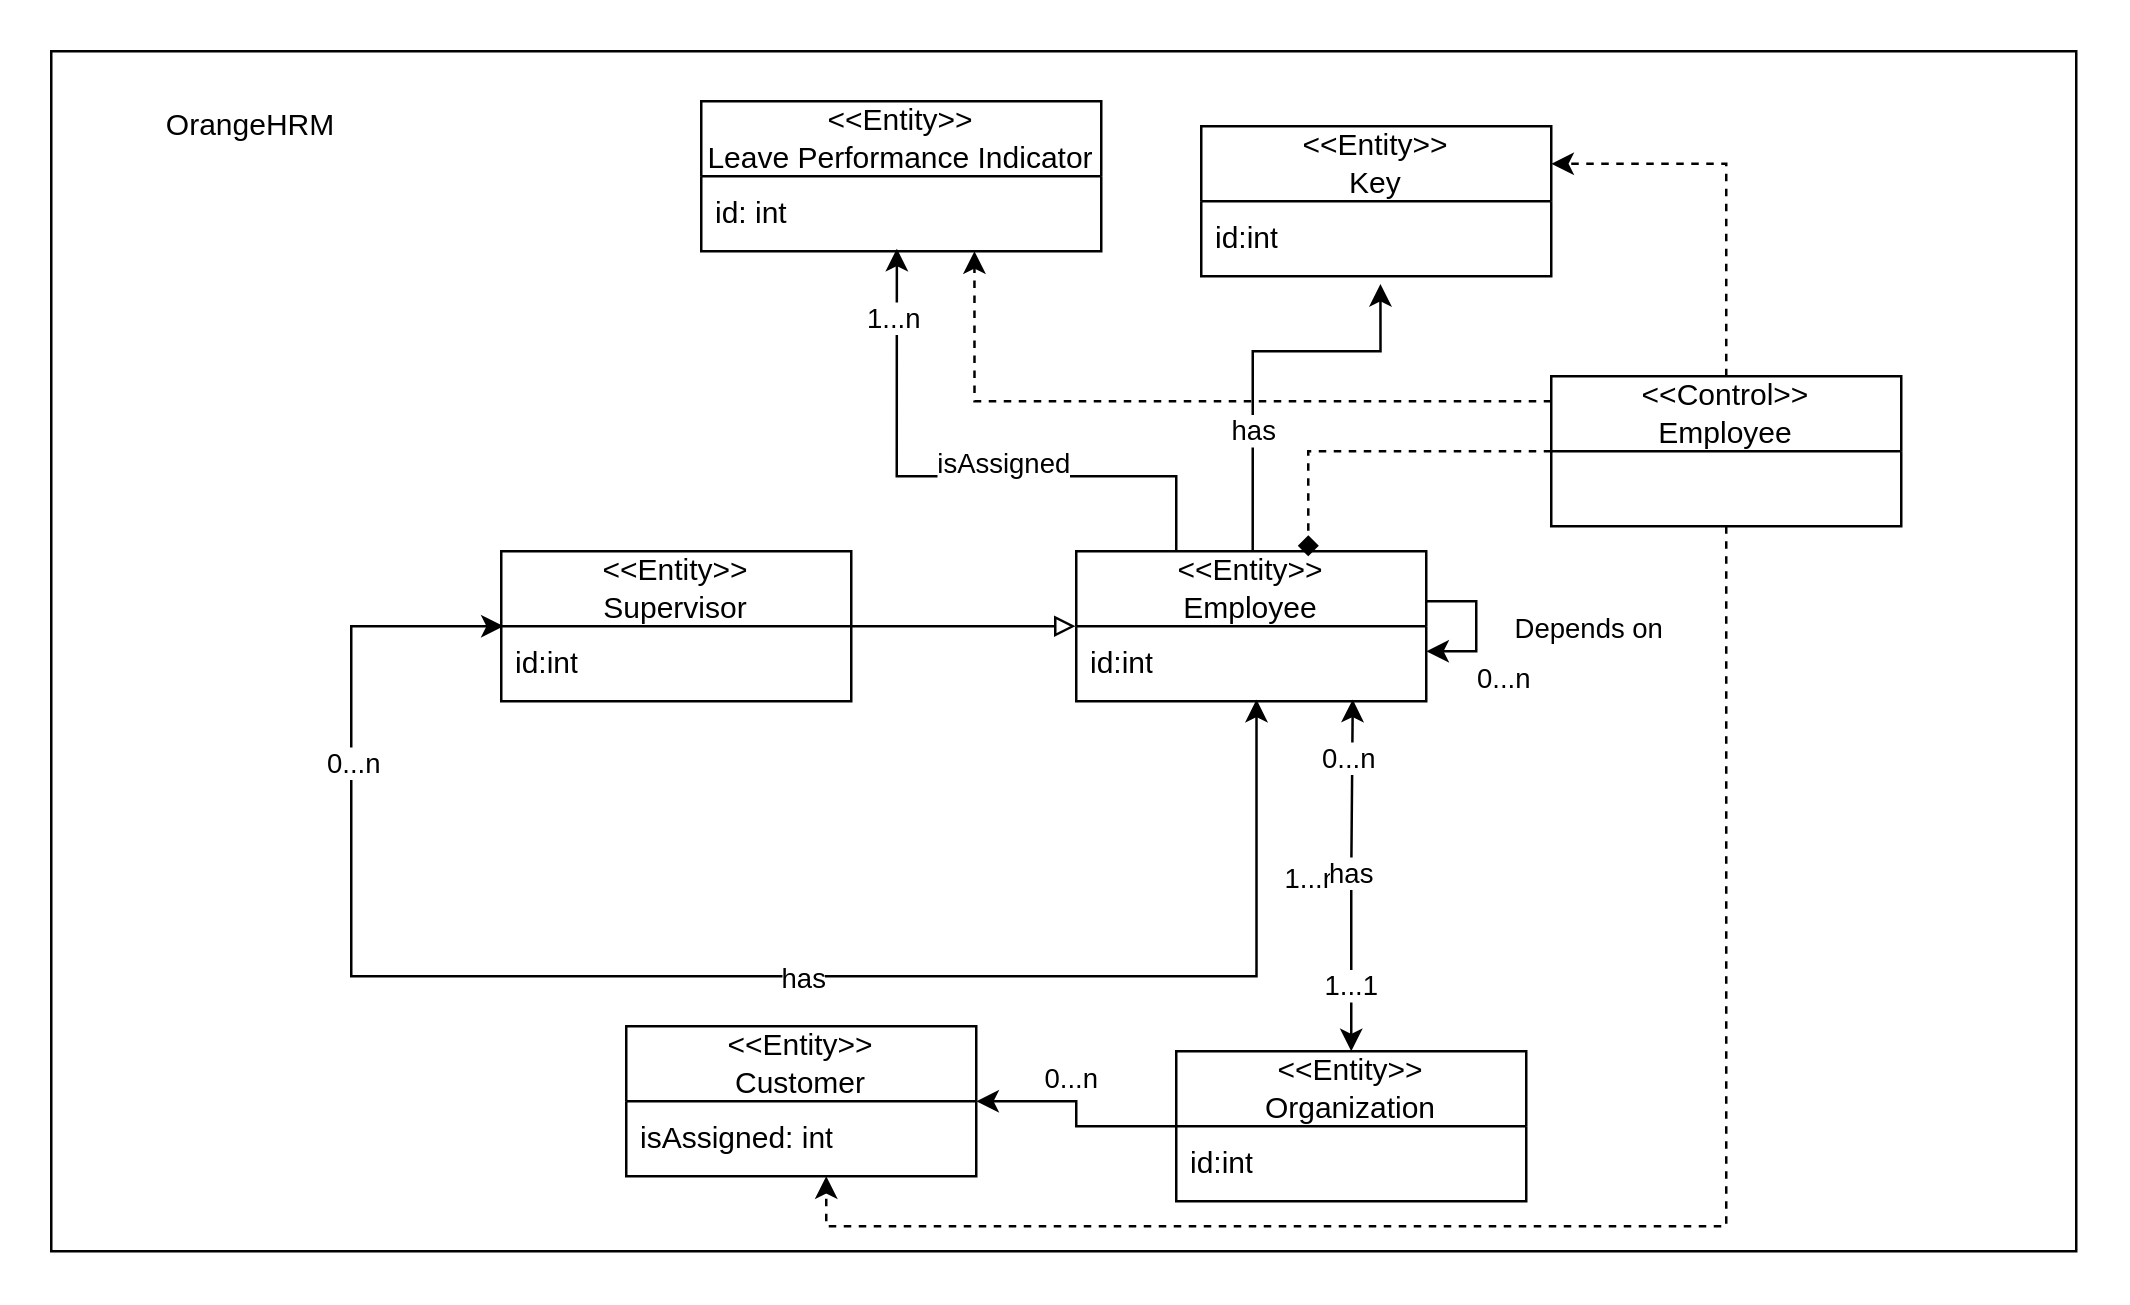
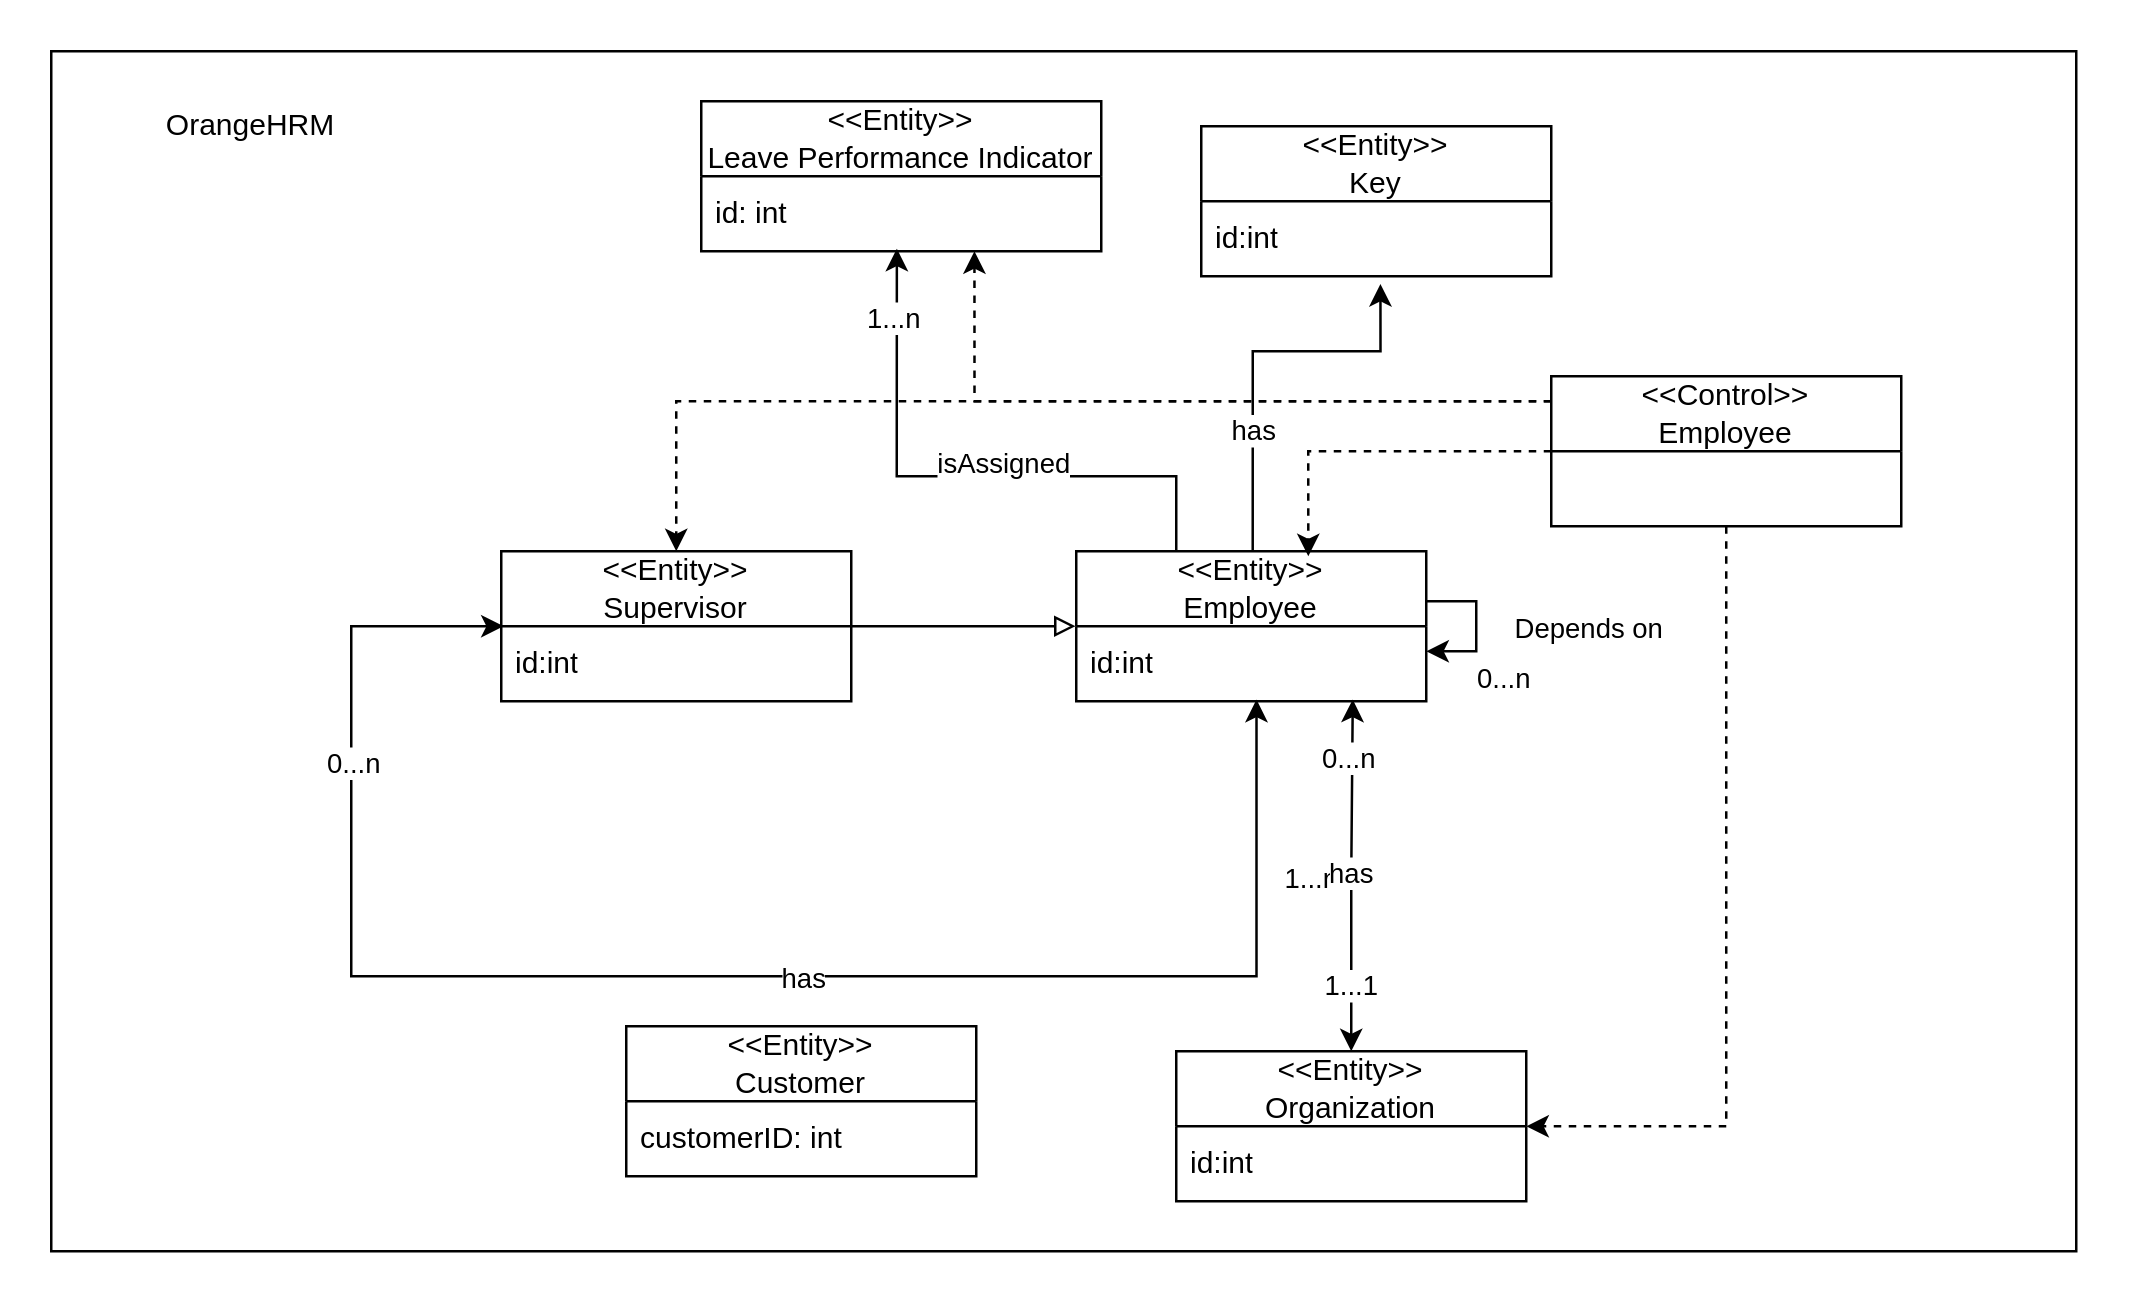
  <mxCell id="0" />
  <mxCell id="1" parent="0" />
  <mxCell id="2" value="" style="rounded=0;whiteSpace=wrap;html=1;" vertex="1" parent="1"><mxGeometry x="20" y="20" width="810" height="480" as="geometry" /></mxCell>
  <mxCell id="3" value="OrangeHRM" style="text;html=1;align=center;verticalAlign=middle;whiteSpace=wrap;rounded=0;" vertex="1" parent="1"><mxGeometry x="70" y="35" width="60" height="30" as="geometry" /></mxCell>
  <mxCell id="4" style="edgeStyle=orthogonalEdgeStyle;rounded=0;orthogonalLoop=1;jettySize=auto;html=1;entryX=0.512;entryY=1.103;entryDx=0;entryDy=0;entryPerimeter=0;" edge="1" parent="1" target="19"><mxGeometry relative="1" as="geometry"><mxPoint x="500.589" y="220" as="sourcePoint" /><mxPoint x="620" y="142.58" as="targetPoint" /><Array as="points"><mxPoint x="501" y="140" /><mxPoint x="552" y="140" /></Array></mxGeometry></mxCell>
  <mxCell id="5" value="has" style="edgeLabel;html=1;align=center;verticalAlign=middle;resizable=0;points=[];" vertex="1" connectable="0" parent="4"><mxGeometry x="-0.374" relative="1" as="geometry"><mxPoint as="offset" /></mxGeometry></mxCell>
  <mxCell id="6" value="&lt;div&gt;&amp;lt;&amp;lt;Entity&amp;gt;&amp;gt;&lt;/div&gt;Employee" style="swimlane;fontStyle=0;childLayout=stackLayout;horizontal=1;startSize=30;horizontalStack=0;resizeParent=1;resizeParentMax=0;resizeLast=0;collapsible=1;marginBottom=0;whiteSpace=wrap;html=1;" vertex="1" parent="1"><mxGeometry x="430" y="220" width="140" height="60" as="geometry" /></mxCell>
  <mxCell id="7" value="id:int" style="text;strokeColor=none;fillColor=none;align=left;verticalAlign=middle;spacingLeft=4;spacingRight=4;overflow=hidden;points=[[0,0.5],[1,0.5]];portConstraint=eastwest;rotatable=0;whiteSpace=wrap;html=1;" vertex="1" parent="6"><mxGeometry y="30" width="140" height="30" as="geometry" /></mxCell>
  <mxCell id="8" value="&lt;div&gt;&amp;lt;&amp;lt;Entity&amp;gt;&amp;gt;&lt;/div&gt;Supervisor" style="swimlane;fontStyle=0;childLayout=stackLayout;horizontal=1;startSize=30;horizontalStack=0;resizeParent=1;resizeParentMax=0;resizeLast=0;collapsible=1;marginBottom=0;whiteSpace=wrap;html=1;" vertex="1" parent="1"><mxGeometry x="200" y="220" width="140" height="60" as="geometry" /></mxCell>
  <mxCell id="9" value="id:int" style="text;strokeColor=none;fillColor=none;align=left;verticalAlign=middle;spacingLeft=4;spacingRight=4;overflow=hidden;points=[[0,0.5],[1,0.5]];portConstraint=eastwest;rotatable=0;whiteSpace=wrap;html=1;" vertex="1" parent="8"><mxGeometry y="30" width="140" height="30" as="geometry" /></mxCell>
  <mxCell id="10" style="edgeStyle=orthogonalEdgeStyle;rounded=0;orthogonalLoop=1;jettySize=auto;html=1;entryX=-0.002;entryY=0;entryDx=0;entryDy=0;entryPerimeter=0;endArrow=block;endFill=0;strokeWidth=1;" edge="1" parent="1" source="8" target="7"><mxGeometry relative="1" as="geometry"><Array as="points"><mxPoint x="370" y="250" /><mxPoint x="370" y="250" /></Array></mxGeometry></mxCell>
  <mxCell id="11" style="edgeStyle=orthogonalEdgeStyle;rounded=0;orthogonalLoop=1;jettySize=auto;html=1;startArrow=classic;startFill=1;exitX=0.515;exitY=0.978;exitDx=0;exitDy=0;exitPerimeter=0;" edge="1" parent="1" source="7"><mxGeometry relative="1" as="geometry"><mxPoint x="201" y="250" as="targetPoint" /><Array as="points"><mxPoint x="502" y="390" /><mxPoint x="140" y="390" /><mxPoint x="140" y="250" /></Array></mxGeometry></mxCell>
  <mxCell id="12" value="has" style="edgeLabel;html=1;align=center;verticalAlign=middle;resizable=0;points=[];" vertex="1" connectable="0" parent="11"><mxGeometry x="-0.288" y="-2" relative="1" as="geometry"><mxPoint x="-52" y="2" as="offset" /></mxGeometry></mxCell>
  <mxCell id="13" value="0...n" style="edgeLabel;html=1;align=center;verticalAlign=middle;resizable=0;points=[];" vertex="1" connectable="0" parent="11"><mxGeometry x="0.736" y="-2" relative="1" as="geometry"><mxPoint x="-2" y="27" as="offset" /></mxGeometry></mxCell>
  <mxCell id="14" value="1...n" style="edgeLabel;html=1;align=center;verticalAlign=middle;resizable=0;points=[];" vertex="1" connectable="0" parent="11"><mxGeometry x="-0.586" y="-1" relative="1" as="geometry"><mxPoint x="50" y="-39" as="offset" /></mxGeometry></mxCell>
  <mxCell id="15" style="edgeStyle=orthogonalEdgeStyle;rounded=0;orthogonalLoop=1;jettySize=auto;html=1;elbow=horizontal;" edge="1" parent="1" source="6" target="6"><mxGeometry relative="1" as="geometry" /></mxCell>
  <mxCell id="16" value="Depends on" style="edgeLabel;html=1;align=center;verticalAlign=middle;resizable=0;points=[];" vertex="1" connectable="0" parent="15"><mxGeometry x="-0.42" relative="1" as="geometry"><mxPoint x="47" y="10" as="offset" /></mxGeometry></mxCell>
  <mxCell id="17" value="0...n" style="edgeLabel;html=1;align=center;verticalAlign=middle;resizable=0;points=[];" vertex="1" connectable="0" parent="15"><mxGeometry x="-0.667" y="3" relative="1" as="geometry"><mxPoint x="20" y="33" as="offset" /></mxGeometry></mxCell>
  <mxCell id="18" value="&lt;div&gt;&amp;lt;&amp;lt;Entity&amp;gt;&amp;gt;&lt;/div&gt;Key" style="swimlane;fontStyle=0;childLayout=stackLayout;horizontal=1;startSize=30;horizontalStack=0;resizeParent=1;resizeParentMax=0;resizeLast=0;collapsible=1;marginBottom=0;whiteSpace=wrap;html=1;" vertex="1" parent="1"><mxGeometry x="480" y="50" width="140" height="60" as="geometry" /></mxCell>
  <mxCell id="19" value="id:int" style="text;strokeColor=none;fillColor=none;align=left;verticalAlign=middle;spacingLeft=4;spacingRight=4;overflow=hidden;points=[[0,0.5],[1,0.5]];portConstraint=eastwest;rotatable=0;whiteSpace=wrap;html=1;" vertex="1" parent="18"><mxGeometry y="30" width="140" height="30" as="geometry" /></mxCell>
  <mxCell id="20" value="&lt;div&gt;&amp;lt;&amp;lt;Entity&amp;gt;&amp;gt;&lt;/div&gt;Customer" style="swimlane;fontStyle=0;childLayout=stackLayout;horizontal=1;startSize=30;horizontalStack=0;resizeParent=1;resizeParentMax=0;resizeLast=0;collapsible=1;marginBottom=0;whiteSpace=wrap;html=1;" vertex="1" parent="1"><mxGeometry x="250" y="410" width="140" height="60" as="geometry" /></mxCell>
- <mxCell id="21" value="isAssigned: int" style="text;strokeColor=none;fillColor=none;align=left;verticalAlign=middle;spacingLeft=4;spacingRight=4;overflow=hidden;points=[[0,0.5],[1,0.5]];portConstraint=eastwest;rotatable=0;whiteSpace=wrap;html=1;" vertex="1" parent="20"><mxGeometry y="30" width="140" height="30" as="geometry" /></mxCell>
+ <mxCell id="21" value="customerID: int" style="text;strokeColor=none;fillColor=none;align=left;verticalAlign=middle;spacingLeft=4;spacingRight=4;overflow=hidden;points=[[0,0.5],[1,0.5]];portConstraint=eastwest;rotatable=0;whiteSpace=wrap;html=1;" vertex="1" parent="20"><mxGeometry y="30" width="140" height="30" as="geometry" /></mxCell>
  <mxCell id="22" value="&lt;div&gt;&amp;lt;&amp;lt;Entity&amp;gt;&amp;gt;&lt;/div&gt;Leave Performance Indicator" style="swimlane;fontStyle=0;childLayout=stackLayout;horizontal=1;startSize=30;horizontalStack=0;resizeParent=1;resizeParentMax=0;resizeLast=0;collapsible=1;marginBottom=0;whiteSpace=wrap;html=1;" vertex="1" parent="1"><mxGeometry x="280" y="40" width="160" height="60" as="geometry" /></mxCell>
  <mxCell id="23" value="id: int" style="text;strokeColor=none;fillColor=none;align=left;verticalAlign=middle;spacingLeft=4;spacingRight=4;overflow=hidden;points=[[0,0.5],[1,0.5]];portConstraint=eastwest;rotatable=0;whiteSpace=wrap;html=1;" vertex="1" parent="22"><mxGeometry y="30" width="160" height="30" as="geometry" /></mxCell>
  <mxCell id="24" style="edgeStyle=orthogonalEdgeStyle;rounded=0;orthogonalLoop=1;jettySize=auto;html=1;entryX=0.489;entryY=0.965;entryDx=0;entryDy=0;entryPerimeter=0;" edge="1" parent="1" source="6" target="23"><mxGeometry relative="1" as="geometry"><Array as="points"><mxPoint x="470" y="190" /><mxPoint x="358" y="190" /></Array></mxGeometry></mxCell>
  <mxCell id="25" value="isAssigned" style="edgeLabel;html=1;align=center;verticalAlign=middle;resizable=0;points=[];" vertex="1" connectable="0" parent="24"><mxGeometry x="0.277" y="-2" relative="1" as="geometry"><mxPoint x="40" y="2" as="offset" /></mxGeometry></mxCell>
  <mxCell id="26" value="1...n" style="edgeLabel;html=1;align=center;verticalAlign=middle;resizable=0;points=[];" vertex="1" connectable="0" parent="24"><mxGeometry x="0.763" y="2" relative="1" as="geometry"><mxPoint as="offset" /></mxGeometry></mxCell>
- <mxCell id="27" style="edgeStyle=orthogonalEdgeStyle;rounded=0;orthogonalLoop=1;jettySize=auto;html=1;entryX=1;entryY=0.5;entryDx=0;entryDy=0;" edge="1" parent="1" source="29" target="20"><mxGeometry relative="1" as="geometry" /></mxCell>
- <mxCell id="28" value="0...n" style="edgeLabel;html=1;align=center;verticalAlign=middle;resizable=0;points=[];" vertex="1" connectable="0" parent="27"><mxGeometry x="0.309" y="-2" relative="1" as="geometry"><mxPoint x="6" y="-8" as="offset" /></mxGeometry></mxCell>
  <mxCell id="29" value="&lt;div&gt;&amp;lt;&amp;lt;Entity&amp;gt;&amp;gt;&lt;/div&gt;Organization" style="swimlane;fontStyle=0;childLayout=stackLayout;horizontal=1;startSize=30;horizontalStack=0;resizeParent=1;resizeParentMax=0;resizeLast=0;collapsible=1;marginBottom=0;whiteSpace=wrap;html=1;" vertex="1" parent="1"><mxGeometry x="470" y="420" width="140" height="60" as="geometry" /></mxCell>
  <mxCell id="30" value="id:int" style="text;strokeColor=none;fillColor=none;align=left;verticalAlign=middle;spacingLeft=4;spacingRight=4;overflow=hidden;points=[[0,0.5],[1,0.5]];portConstraint=eastwest;rotatable=0;whiteSpace=wrap;html=1;" vertex="1" parent="29"><mxGeometry y="30" width="140" height="30" as="geometry" /></mxCell>
  <mxCell id="31" style="edgeStyle=orthogonalEdgeStyle;rounded=0;orthogonalLoop=1;jettySize=auto;html=1;entryX=0.79;entryY=0.978;entryDx=0;entryDy=0;entryPerimeter=0;endArrow=classic;endFill=1;startArrow=classic;startFill=1;" edge="1" parent="1" source="29" target="7"><mxGeometry relative="1" as="geometry" /></mxCell>
  <mxCell id="32" value="0...n" style="edgeLabel;html=1;align=center;verticalAlign=middle;resizable=0;points=[];" vertex="1" connectable="0" parent="31"><mxGeometry x="0.676" y="2" relative="1" as="geometry"><mxPoint as="offset" /></mxGeometry></mxCell>
  <mxCell id="33" value="1...1" style="edgeLabel;html=1;align=center;verticalAlign=middle;resizable=0;points=[];" vertex="1" connectable="0" parent="31"><mxGeometry x="-0.615" y="1" relative="1" as="geometry"><mxPoint as="offset" /></mxGeometry></mxCell>
  <mxCell id="34" value="has" style="edgeLabel;html=1;align=center;verticalAlign=middle;resizable=0;points=[];" vertex="1" connectable="0" parent="31"><mxGeometry x="0.148" y="3" relative="1" as="geometry"><mxPoint x="2" y="9" as="offset" /></mxGeometry></mxCell>
- <mxCell id="35" style="edgeStyle=orthogonalEdgeStyle;rounded=0;orthogonalLoop=1;jettySize=auto;html=1;entryX=1;entryY=0.25;entryDx=0;entryDy=0;dashed=1;" edge="1" parent="1" source="39" target="18"><mxGeometry relative="1" as="geometry" /></mxCell>
- <mxCell id="37" style="edgeStyle=orthogonalEdgeStyle;rounded=0;orthogonalLoop=1;jettySize=auto;html=1;dashed=1;" edge="1" parent="1" source="39" target="20"><mxGeometry relative="1" as="geometry"><Array as="points"><mxPoint x="690" y="490" /><mxPoint x="330" y="490" /></Array></mxGeometry></mxCell>
+ <mxCell id="36" style="edgeStyle=orthogonalEdgeStyle;rounded=0;orthogonalLoop=1;jettySize=auto;html=1;entryX=1;entryY=0.5;entryDx=0;entryDy=0;dashed=1;" edge="1" parent="1" source="39" target="29"><mxGeometry relative="1" as="geometry"><Array as="points"><mxPoint x="690" y="450" /></Array></mxGeometry></mxCell>
+ <mxCell id="38" style="edgeStyle=orthogonalEdgeStyle;rounded=0;orthogonalLoop=1;jettySize=auto;html=1;entryX=0.5;entryY=0;entryDx=0;entryDy=0;dashed=1;" edge="1" parent="1" source="39" target="8"><mxGeometry relative="1" as="geometry"><Array as="points"><mxPoint x="270" y="160" /></Array></mxGeometry></mxCell>
  <mxCell id="39" value="&lt;div&gt;&amp;lt;&amp;lt;Control&amp;gt;&amp;gt;&lt;/div&gt;Employee" style="swimlane;fontStyle=0;childLayout=stackLayout;horizontal=1;startSize=30;horizontalStack=0;resizeParent=1;resizeParentMax=0;resizeLast=0;collapsible=1;marginBottom=0;whiteSpace=wrap;html=1;" vertex="1" parent="1"><mxGeometry x="620" y="150" width="140" height="60" as="geometry" /></mxCell>
- <mxCell id="40" style="edgeStyle=orthogonalEdgeStyle;rounded=0;orthogonalLoop=1;jettySize=auto;html=1;entryX=0.663;entryY=0.034;entryDx=0;entryDy=0;entryPerimeter=0;dashed=1;endArrow=diamond;" edge="1" parent="1" source="39" target="6"><mxGeometry relative="1" as="geometry"><Array as="points"><mxPoint x="523" y="180" /></Array></mxGeometry></mxCell>
+ <mxCell id="40" style="edgeStyle=orthogonalEdgeStyle;rounded=0;orthogonalLoop=1;jettySize=auto;html=1;entryX=0.663;entryY=0.034;entryDx=0;entryDy=0;entryPerimeter=0;dashed=1;" edge="1" parent="1" source="39" target="6"><mxGeometry relative="1" as="geometry"><Array as="points"><mxPoint x="523" y="180" /></Array></mxGeometry></mxCell>
  <mxCell id="41" style="edgeStyle=orthogonalEdgeStyle;rounded=0;orthogonalLoop=1;jettySize=auto;html=1;entryX=0.683;entryY=1;entryDx=0;entryDy=0;entryPerimeter=0;dashed=1;" edge="1" parent="1" target="23"><mxGeometry relative="1" as="geometry"><mxPoint x="620" y="160" as="sourcePoint" /><mxPoint x="389.24" y="110" as="targetPoint" /><Array as="points"><mxPoint x="389" y="160" /></Array></mxGeometry></mxCell>
